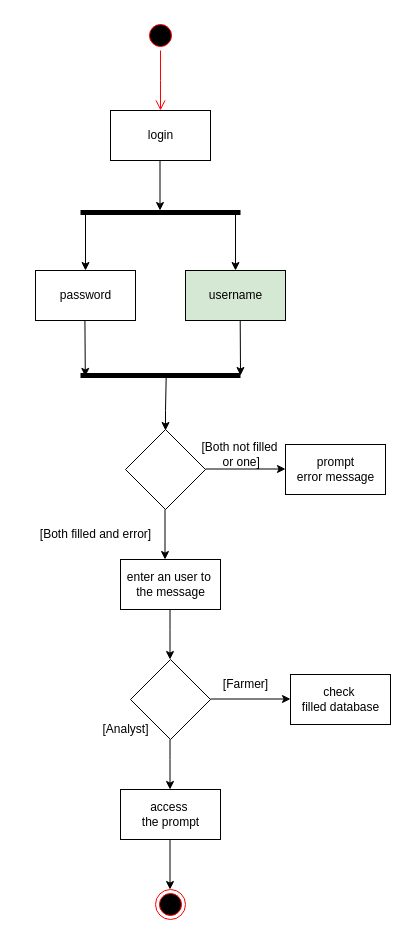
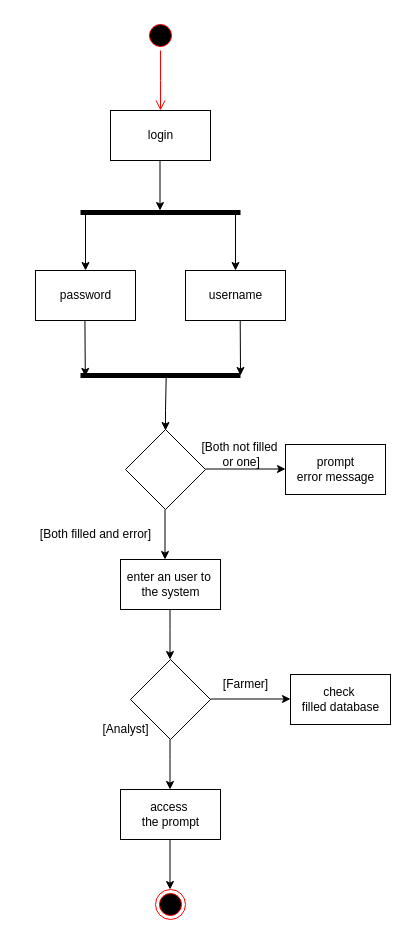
  <mxCell id="0" />
  <mxCell id="1" parent="0" />
  <mxCell id="2" value="" style="ellipse;html=1;shape=startState;fillColor=#000000;strokeColor=#ff0000;" parent="1" vertex="1"><mxGeometry x="145" width="30" height="30" as="geometry" y="20" /></mxCell>
  <mxCell id="3" value="" style="edgeStyle=orthogonalEdgeStyle;html=1;verticalAlign=bottom;endArrow=open;endSize=8;strokeColor=#ff0000;rounded=0;" parent="1" source="2" edge="1"><mxGeometry relative="1" as="geometry"><mxPoint x="160" y="110" as="targetPoint" /></mxGeometry></mxCell>
  <mxCell id="4" value="login" style="html=1;dashed=0;whitespace=wrap;" parent="1" vertex="1"><mxGeometry x="110" y="110" width="100" height="50" as="geometry" /></mxCell>
  <mxCell id="5" value="" style="endArrow=classic;html=1;rounded=0;" parent="1" edge="1"><mxGeometry width="50" height="50" relative="1" as="geometry"><mxPoint x="159.5" y="160" as="sourcePoint" /><mxPoint x="159.5" y="210" as="targetPoint" /></mxGeometry></mxCell>
  <mxCell id="6" value="" style="line;strokeWidth=5;html=1;" parent="1" vertex="1"><mxGeometry x="80" y="207" width="160" height="10" as="geometry" /></mxCell>
  <mxCell id="7" value="" style="endArrow=classic;html=1;rounded=0;entryX=0.5;entryY=0;entryDx=0;entryDy=0;" parent="1" edge="1" target="9"><mxGeometry width="50" height="50" relative="1" as="geometry"><mxPoint x="85" y="214" as="sourcePoint" /><mxPoint x="85" y="264" as="targetPoint" /></mxGeometry></mxCell>
  <mxCell id="8" value="" style="endArrow=classic;html=1;rounded=0;entryX=0.5;entryY=0;entryDx=0;entryDy=0;" parent="1" edge="1" target="10"><mxGeometry width="50" height="50" relative="1" as="geometry"><mxPoint x="235" y="214" as="sourcePoint" /><mxPoint x="235" y="264" as="targetPoint" /></mxGeometry></mxCell>
  <mxCell id="9" value="password" style="html=1;dashed=0;whitespace=wrap;" parent="1" vertex="1"><mxGeometry x="35" y="270" width="100" height="50" as="geometry" /></mxCell>
- <mxCell id="10" value="username" style="html=1;dashed=0;whitespace=wrap;fillColor=#d5e8d4;" parent="1" vertex="1"><mxGeometry x="185" y="270" width="100" height="50" as="geometry" /></mxCell>
+ <mxCell id="10" value="username" style="html=1;dashed=0;whitespace=wrap;" parent="1" vertex="1"><mxGeometry x="185" y="270" width="100" height="50" as="geometry" /></mxCell>
  <mxCell id="11" value="" style="endArrow=classic;html=1;rounded=0;entryX=0.03;entryY=0.591;entryDx=0;entryDy=0;entryPerimeter=0;" parent="1" edge="1" target="13"><mxGeometry width="50" height="50" relative="1" as="geometry"><mxPoint x="84.43" y="320" as="sourcePoint" /><mxPoint x="84.43" y="370" as="targetPoint" /></mxGeometry></mxCell>
  <mxCell id="12" value="" style="endArrow=classic;html=1;rounded=0;entryX=1;entryY=0.5;entryDx=0;entryDy=0;entryPerimeter=0;" parent="1" edge="1" target="13"><mxGeometry width="50" height="50" relative="1" as="geometry"><mxPoint x="239.71" y="320" as="sourcePoint" /><mxPoint x="239.71" y="370" as="targetPoint" /></mxGeometry></mxCell>
  <mxCell id="13" value="" style="line;strokeWidth=5;html=1;" parent="1" vertex="1"><mxGeometry x="80" y="370" width="160" height="10" as="geometry" /></mxCell>
  <mxCell id="14" value="" style="endArrow=classic;html=1;rounded=0;exitX=0.536;exitY=0.363;exitDx=0;exitDy=0;exitPerimeter=0;" parent="1" edge="1" source="13"><mxGeometry width="50" height="50" relative="1" as="geometry"><mxPoint x="165" y="380" as="sourcePoint" /><mxPoint x="165" y="430" as="targetPoint" /><Array as="points"><mxPoint x="165" y="410" /></Array></mxGeometry></mxCell>
  <mxCell id="15" value="" style="rhombus;whiteSpace=wrap;html=1;" parent="1" vertex="1"><mxGeometry x="125" y="429" width="80" height="80" as="geometry" /></mxCell>
  <mxCell id="16" value="" style="endArrow=classic;html=1;rounded=0;" parent="1" edge="1"><mxGeometry width="50" height="50" relative="1" as="geometry"><mxPoint x="205" y="468.5" as="sourcePoint" /><mxPoint x="285" y="468.5" as="targetPoint" /></mxGeometry></mxCell>
  <mxCell id="17" value="[Both not filled&lt;br&gt;&amp;nbsp;or one]" style="text;html=1;align=center;verticalAlign=middle;resizable=0;points=[];autosize=1;strokeColor=none;fillColor=none;" parent="1" vertex="1"><mxGeometry x="194" y="439" width="90" height="30" as="geometry" /></mxCell>
  <mxCell id="18" value="prompt&lt;br&gt;error message" style="html=1;dashed=0;whitespace=wrap;" parent="1" vertex="1"><mxGeometry x="285" y="444" width="100" height="50" as="geometry" /></mxCell>
  <mxCell id="19" value="" style="endArrow=classic;html=1;rounded=0;" parent="1" edge="1"><mxGeometry width="50" height="50" relative="1" as="geometry"><mxPoint x="164.5" y="509" as="sourcePoint" /><mxPoint x="164.5" y="559" as="targetPoint" /></mxGeometry></mxCell>
  <mxCell id="20" value="[Both filled and error]" style="text;html=1;align=center;verticalAlign=middle;resizable=0;points=[];autosize=1;strokeColor=none;fillColor=none;" parent="1" vertex="1"><mxGeometry x="20" y="519" width="150" height="30" as="geometry" /></mxCell>
- <mxCell id="21" value="enter an user to&amp;nbsp;&lt;br&gt;the message" style="html=1;dashed=0;whitespace=wrap;" parent="1" vertex="1"><mxGeometry x="120" y="559" width="100" height="50" as="geometry" /></mxCell>
+ <mxCell id="21" value="enter an user to&amp;nbsp;&lt;br&gt;the system" style="html=1;dashed=0;whitespace=wrap;" parent="1" vertex="1"><mxGeometry x="120" y="559" width="100" height="50" as="geometry" /></mxCell>
  <mxCell id="22" value="" style="endArrow=classic;html=1;rounded=0;" parent="1" edge="1"><mxGeometry width="50" height="50" relative="1" as="geometry"><mxPoint x="169.5" y="609" as="sourcePoint" /><mxPoint x="169.5" y="659" as="targetPoint" /><Array as="points"><mxPoint x="169.5" y="629" /></Array></mxGeometry></mxCell>
  <mxCell id="23" value="" style="rhombus;whiteSpace=wrap;html=1;" parent="1" vertex="1"><mxGeometry x="130" y="659" width="80" height="80" as="geometry" /></mxCell>
  <mxCell id="24" value="" style="endArrow=classic;html=1;rounded=0;" parent="1" edge="1"><mxGeometry width="50" height="50" relative="1" as="geometry"><mxPoint x="210" y="698.5" as="sourcePoint" /><mxPoint x="290" y="698.5" as="targetPoint" /></mxGeometry></mxCell>
  <mxCell id="25" value="[Farmer]" style="text;html=1;align=center;verticalAlign=middle;resizable=0;points=[];autosize=1;strokeColor=none;fillColor=none;" parent="1" vertex="1"><mxGeometry x="210" y="669" width="70" height="30" as="geometry" /></mxCell>
  <mxCell id="26" value="" style="endArrow=classic;html=1;rounded=0;" parent="1" edge="1"><mxGeometry width="50" height="50" relative="1" as="geometry"><mxPoint x="169.5" y="739" as="sourcePoint" /><mxPoint x="169.5" y="789" as="targetPoint" /><Array as="points"><mxPoint x="169.5" y="759" /></Array></mxGeometry></mxCell>
  <mxCell id="27" value="[Analyst]" style="text;html=1;align=center;verticalAlign=middle;resizable=0;points=[];autosize=1;strokeColor=none;fillColor=none;" parent="1" vertex="1"><mxGeometry x="90" y="714" width="70" height="30" as="geometry" /></mxCell>
  <mxCell id="28" value="check&amp;nbsp;&lt;br&gt;filled database" style="html=1;dashed=0;whitespace=wrap;" parent="1" vertex="1"><mxGeometry x="290" y="674" width="100" height="50" as="geometry" /></mxCell>
  <mxCell id="29" value="access&amp;nbsp;&lt;br&gt;the prompt" style="html=1;dashed=0;whitespace=wrap;" parent="1" vertex="1"><mxGeometry x="120" y="789" width="100" height="50" as="geometry" /></mxCell>
  <mxCell id="30" value="" style="ellipse;html=1;shape=endState;fillColor=#000000;strokeColor=#ff0000;" parent="1" vertex="1"><mxGeometry x="155" y="889" width="30" height="30" as="geometry" /></mxCell>
  <mxCell id="31" value="" style="endArrow=classic;html=1;rounded=0;" parent="1" edge="1"><mxGeometry width="50" height="50" relative="1" as="geometry"><mxPoint x="169.5" y="839" as="sourcePoint" /><mxPoint x="169.5" y="889" as="targetPoint" /></mxGeometry></mxCell>
